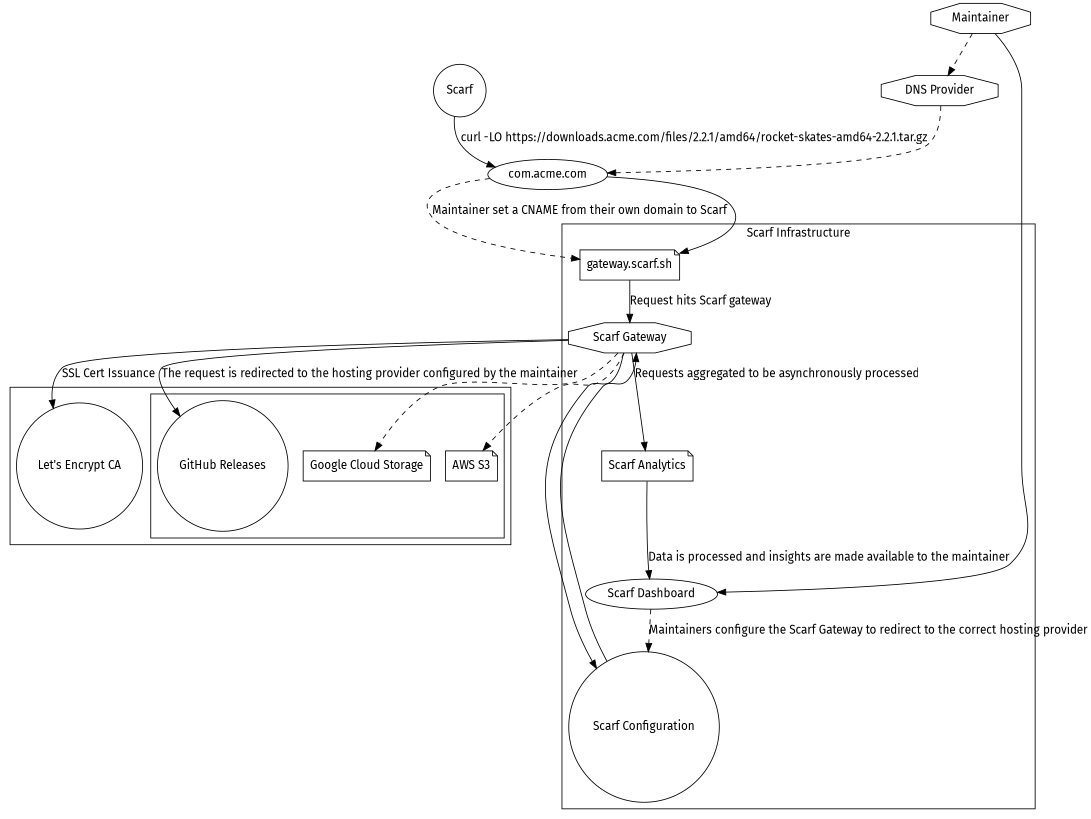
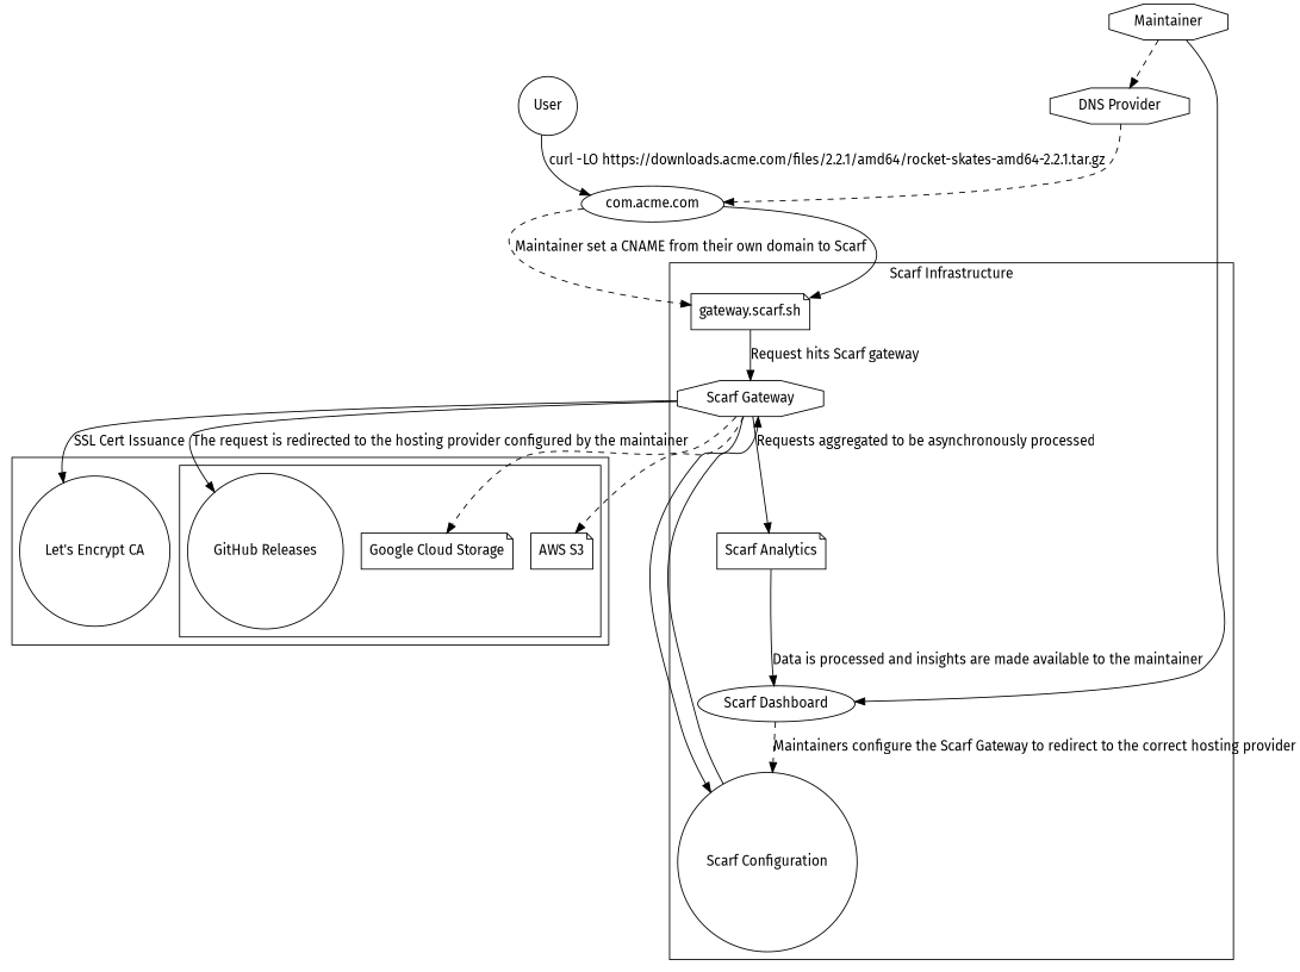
  digraph {
    fontname="Fira Sans"
    node [fontname="Fira Sans" shape=circle]
    edge [fontname="Fira Sans"]
-   User [label=Scarf]
+   User
    n2 [label="com.acme.com" shape=ellipse]
    "gateway.scarf.sh" [shape=note]
    Maintainer [shape=octagon]
    "Scarf Dashboard" [shape=ellipse]
    "DNS Provider" [shape=octagon]
    "Scarf Analytics" [shape=note]
    "Scarf Gateway" [shape=octagon]
    "Scarf Configuration"
    "AWS S3" [shape=note]
    "GitHub Releases"
    "Google Cloud Storage" [shape=note]
    "Let's Encrypt CA"
    subgraph sub_1 {
      User
      n2
      "gateway.scarf.sh"
    }
    subgraph sub_2 {
      n2
      "gateway.scarf.sh"
      Maintainer
      "Scarf Dashboard"
      "DNS Provider"
      "Scarf Analytics"
    }
    subgraph cluster_3 {
      label="Scarf Infrastructure"
      "gateway.scarf.sh"
      "Scarf Dashboard"
      "Scarf Analytics"
      "Scarf Gateway"
      "Scarf Configuration"
    }
    subgraph cluster_4 {
      "Let's Encrypt CA"
      subgraph cluster_5 {
        "AWS S3"
        "GitHub Releases"
        "Google Cloud Storage"
      }
    }
    User -> n2 [label="curl -LO https://downloads.acme.com/files/2.2.1/amd64/rocket-skates-amd64-2.2.1.tar.gz"]
    n2 -> "gateway.scarf.sh"
    n2 -> "gateway.scarf.sh" [label="Maintainer set a CNAME from their own domain to Scarf" style=dashed]
    "gateway.scarf.sh" -> "Scarf Gateway" [label="Request hits Scarf gateway"]
    Maintainer -> "Scarf Dashboard"
    Maintainer -> "DNS Provider" [style=dashed]
    "Scarf Dashboard" -> "Scarf Configuration" [label="Maintainers configure the Scarf Gateway to redirect to the correct hosting provider" style=dashed]
    "DNS Provider" -> n2 [style=dashed]
    "Scarf Analytics" -> "Scarf Dashboard" [label="Data is processed and insights are made available to the maintainer"]
    "Scarf Gateway" -> "Scarf Analytics" [label="Requests aggregated to be asynchronously processed"]
    "Scarf Gateway" -> "Scarf Configuration"
    "Scarf Gateway" -> "AWS S3" [style=dashed]
    "Scarf Gateway" -> "GitHub Releases" [label="The request is redirected to the hosting provider configured by the maintainer"]
    "Scarf Gateway" -> "Google Cloud Storage" [style=dashed]
    "Scarf Gateway" -> "Let's Encrypt CA" [label="SSL Cert Issuance"]
    "Scarf Configuration" -> "Scarf Gateway"
  }
